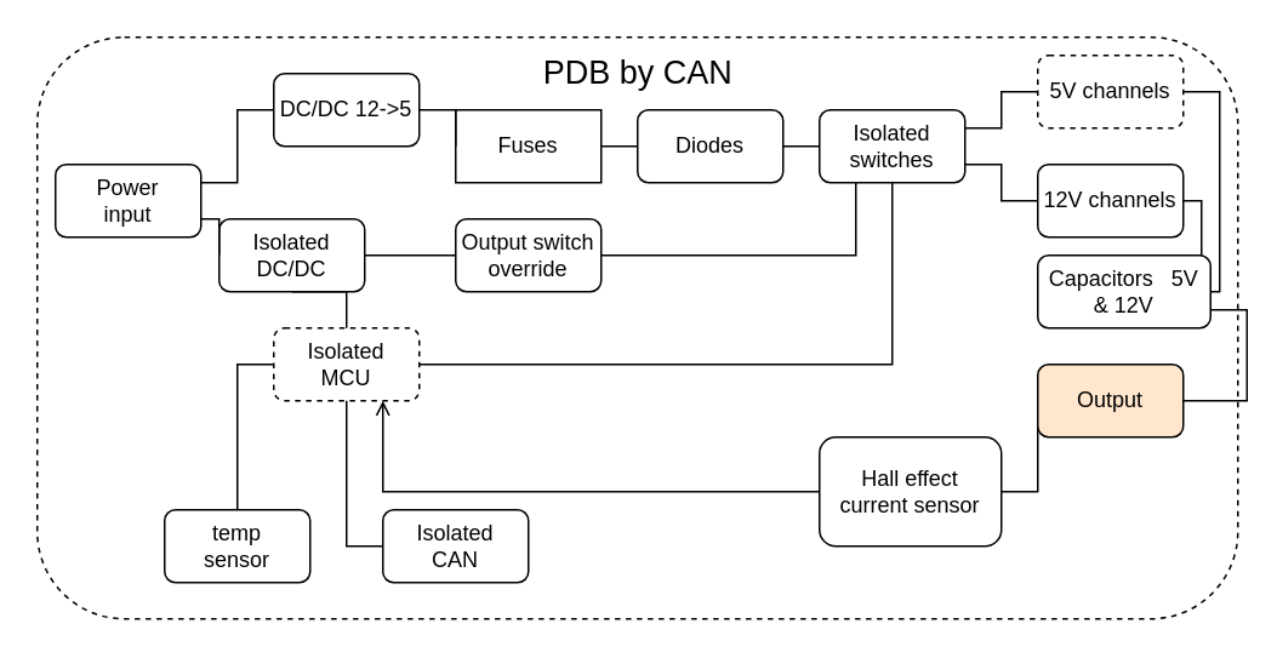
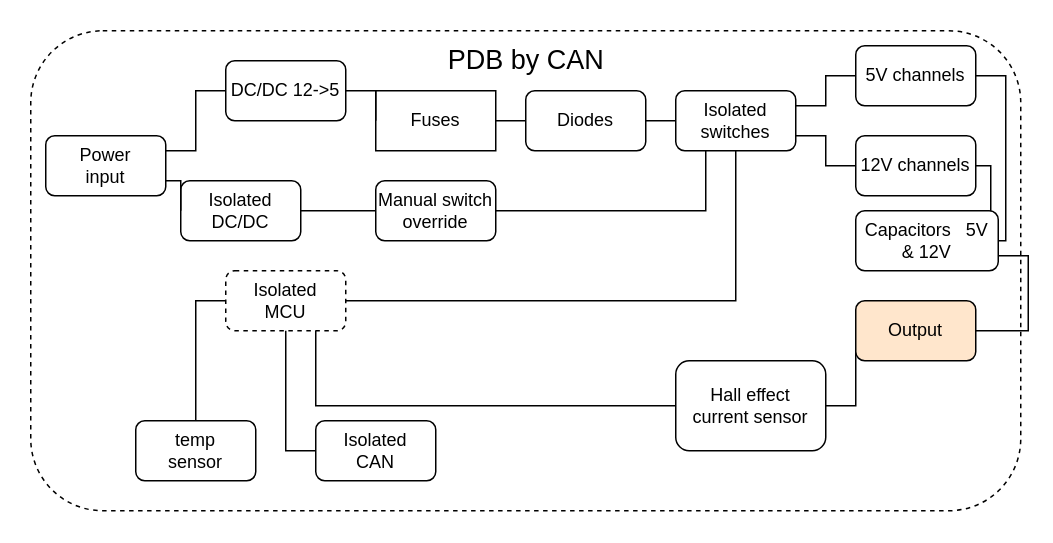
  <mxCell id="0" />
  <mxCell id="1" parent="0" />
  <mxCell id="2" value="" style="rounded=1;whiteSpace=wrap;html=1;dashed=1;fillColor=#FFFFFF;" vertex="1" parent="1"><mxGeometry x="20" y="20" width="660" height="320" as="geometry" /></mxCell>
  <mxCell id="3" style="edgeStyle=orthogonalEdgeStyle;rounded=0;orthogonalLoop=1;jettySize=auto;html=1;exitX=1;exitY=0.5;exitDx=0;exitDy=0;entryX=0.5;entryY=1;entryDx=0;entryDy=0;endArrow=none;endFill=0;" edge="1" parent="1" source="4" target="16"><mxGeometry relative="1" as="geometry" /></mxCell>
  <mxCell id="4" value="&lt;div&gt;Isolated&lt;/div&gt;&lt;div&gt;MCU&lt;/div&gt;" style="rounded=1;whiteSpace=wrap;html=1;dashed=1;" parent="1" vertex="1"><mxGeometry x="150" y="180" width="80" height="40" as="geometry" /></mxCell>
  <mxCell id="5" style="edgeStyle=orthogonalEdgeStyle;rounded=0;orthogonalLoop=1;jettySize=auto;html=1;exitX=1;exitY=0.5;exitDx=0;exitDy=0;entryX=0;entryY=0.5;entryDx=0;entryDy=0;endArrow=none;endFill=0;" edge="1" parent="1" source="6" target="13"><mxGeometry relative="1" as="geometry" /></mxCell>
  <mxCell id="6" value="Fuses" style="whiteSpace=wrap;html=1;rounded=0;" parent="1" vertex="1"><mxGeometry x="250" y="60" width="80" height="40" as="geometry" /></mxCell>
  <mxCell id="7" style="edgeStyle=orthogonalEdgeStyle;rounded=0;orthogonalLoop=1;jettySize=auto;html=1;exitX=1;exitY=0.5;exitDx=0;exitDy=0;entryX=0;entryY=0.5;entryDx=0;entryDy=0;endArrow=none;endFill=0;" edge="1" parent="1" source="9" target="31"><mxGeometry relative="1" as="geometry" /></mxCell>
- <mxCell id="8" style="edgeStyle=orthogonalEdgeStyle;rounded=0;orthogonalLoop=1;jettySize=auto;html=1;exitX=0;exitY=0.5;exitDx=0;exitDy=0;entryX=0.75;entryY=1;entryDx=0;entryDy=0;endArrow=open;endFill=0;" edge="1" parent="1" source="9" target="4"><mxGeometry relative="1" as="geometry" /></mxCell>
+ <mxCell id="8" style="edgeStyle=orthogonalEdgeStyle;rounded=0;orthogonalLoop=1;jettySize=auto;html=1;exitX=0;exitY=0.5;exitDx=0;exitDy=0;entryX=0.75;entryY=1;entryDx=0;entryDy=0;endArrow=none;endFill=0;" edge="1" parent="1" source="9" target="4"><mxGeometry relative="1" as="geometry" /></mxCell>
  <mxCell id="9" value="&lt;div&gt;Hall effect&lt;/div&gt;&lt;div&gt;current sensor&lt;/div&gt;" style="rounded=1;whiteSpace=wrap;html=1;" parent="1" vertex="1"><mxGeometry x="450" y="240" width="100" height="60" as="geometry" /></mxCell>
  <mxCell id="10" style="edgeStyle=orthogonalEdgeStyle;rounded=0;orthogonalLoop=1;jettySize=auto;html=1;exitX=1;exitY=0.5;exitDx=0;exitDy=0;entryX=0;entryY=0.5;entryDx=0;entryDy=0;endArrow=none;endFill=0;" edge="1" parent="1" source="11" target="6"><mxGeometry relative="1" as="geometry" /></mxCell>
  <mxCell id="11" value="DC/DC 12-&amp;gt;5" style="rounded=1;whiteSpace=wrap;html=1;" parent="1" vertex="1"><mxGeometry x="150" y="40" width="80" height="40" as="geometry" /></mxCell>
  <mxCell id="12" style="edgeStyle=orthogonalEdgeStyle;rounded=0;orthogonalLoop=1;jettySize=auto;html=1;exitX=1;exitY=0.5;exitDx=0;exitDy=0;entryX=0;entryY=0.5;entryDx=0;entryDy=0;endArrow=none;endFill=0;" edge="1" parent="1" source="13" target="16"><mxGeometry relative="1" as="geometry" /></mxCell>
  <mxCell id="13" value="Diodes" style="rounded=1;whiteSpace=wrap;html=1;" parent="1" vertex="1"><mxGeometry x="350" y="60" width="80" height="40" as="geometry" /></mxCell>
  <mxCell id="14" style="edgeStyle=orthogonalEdgeStyle;rounded=0;orthogonalLoop=1;jettySize=auto;html=1;exitX=1;exitY=0.25;exitDx=0;exitDy=0;entryX=0;entryY=0.5;entryDx=0;entryDy=0;endArrow=none;endFill=0;" edge="1" parent="1" source="16" target="28"><mxGeometry relative="1" as="geometry" /></mxCell>
  <mxCell id="15" style="edgeStyle=orthogonalEdgeStyle;rounded=0;orthogonalLoop=1;jettySize=auto;html=1;exitX=1;exitY=0.75;exitDx=0;exitDy=0;entryX=0;entryY=0.5;entryDx=0;entryDy=0;endArrow=none;endFill=0;" edge="1" parent="1" source="16" target="26"><mxGeometry relative="1" as="geometry" /></mxCell>
  <mxCell id="16" value="&lt;div&gt;Isolated&lt;/div&gt;&lt;div&gt;switches&lt;/div&gt;" style="rounded=1;whiteSpace=wrap;html=1;" parent="1" vertex="1"><mxGeometry x="450" y="60" width="80" height="40" as="geometry" /></mxCell>
  <mxCell id="17" style="edgeStyle=orthogonalEdgeStyle;rounded=0;orthogonalLoop=1;jettySize=auto;html=1;exitX=0.5;exitY=0;exitDx=0;exitDy=0;entryX=0;entryY=0.5;entryDx=0;entryDy=0;endArrow=none;endFill=0;" edge="1" parent="1" source="18" target="4"><mxGeometry relative="1" as="geometry" /></mxCell>
  <mxCell id="18" value="&lt;div&gt;temp&lt;/div&gt;&lt;div&gt;sensor&lt;br&gt;&lt;/div&gt;" style="rounded=1;whiteSpace=wrap;html=1;" parent="1" vertex="1"><mxGeometry x="90" y="280" width="80" height="40" as="geometry" /></mxCell>
- <mxCell id="19" style="edgeStyle=orthogonalEdgeStyle;rounded=0;orthogonalLoop=1;jettySize=auto;html=1;exitX=0.5;exitY=1;exitDx=0;exitDy=0;entryX=0.5;entryY=0;entryDx=0;entryDy=0;endArrow=none;endFill=0;" edge="1" parent="1" source="21" target="4"><mxGeometry relative="1" as="geometry" /></mxCell>
  <mxCell id="20" style="edgeStyle=orthogonalEdgeStyle;rounded=0;orthogonalLoop=1;jettySize=auto;html=1;exitX=1;exitY=0.5;exitDx=0;exitDy=0;entryX=0;entryY=0.5;entryDx=0;entryDy=0;endArrow=none;endFill=0;" edge="1" parent="1" source="21" target="30"><mxGeometry relative="1" as="geometry" /></mxCell>
  <mxCell id="21" value="&lt;div&gt;Isolated&lt;/div&gt;&lt;div&gt;DC/DC&lt;br&gt;&lt;/div&gt;" style="rounded=1;whiteSpace=wrap;html=1;" parent="1" vertex="1"><mxGeometry x="120" y="120" width="80" height="40" as="geometry" /></mxCell>
  <mxCell id="22" style="edgeStyle=orthogonalEdgeStyle;rounded=0;orthogonalLoop=1;jettySize=auto;html=1;entryX=0;entryY=0.5;entryDx=0;entryDy=0;endArrow=none;endFill=0;exitX=1;exitY=0.25;exitDx=0;exitDy=0;" edge="1" parent="1" source="24" target="11"><mxGeometry relative="1" as="geometry" /></mxCell>
  <mxCell id="23" style="edgeStyle=orthogonalEdgeStyle;rounded=0;orthogonalLoop=1;jettySize=auto;html=1;exitX=1;exitY=0.75;exitDx=0;exitDy=0;entryX=0;entryY=0.5;entryDx=0;entryDy=0;endArrow=none;endFill=0;" edge="1" parent="1" source="24" target="21"><mxGeometry relative="1" as="geometry" /></mxCell>
  <mxCell id="24" value="&lt;div&gt;Power&lt;/div&gt;&lt;div&gt;input&lt;br&gt;&lt;/div&gt;" style="rounded=1;whiteSpace=wrap;html=1;" parent="1" vertex="1"><mxGeometry x="30" y="90" width="80" height="40" as="geometry" /></mxCell>
  <mxCell id="25" style="edgeStyle=orthogonalEdgeStyle;rounded=0;orthogonalLoop=1;jettySize=auto;html=1;exitX=1;exitY=0.5;exitDx=0;exitDy=0;entryX=1;entryY=0.25;entryDx=0;entryDy=0;endArrow=none;endFill=0;" edge="1" parent="1" source="26" target="35"><mxGeometry relative="1" as="geometry"><Array as="points"><mxPoint x="660" y="110" /><mxPoint x="660" y="150" /></Array></mxGeometry></mxCell>
  <mxCell id="26" value="12V channels" style="rounded=1;whiteSpace=wrap;html=1;" parent="1" vertex="1"><mxGeometry x="570" y="90" width="80" height="40" as="geometry" /></mxCell>
  <mxCell id="27" style="edgeStyle=orthogonalEdgeStyle;rounded=0;orthogonalLoop=1;jettySize=auto;html=1;exitX=1;exitY=0.5;exitDx=0;exitDy=0;entryX=1;entryY=0.5;entryDx=0;entryDy=0;endArrow=none;endFill=0;" edge="1" parent="1" source="28" target="35"><mxGeometry relative="1" as="geometry"><Array as="points"><mxPoint x="670" y="50" /><mxPoint x="670" y="160" /></Array></mxGeometry></mxCell>
- <mxCell id="28" value="5V channels" style="rounded=1;whiteSpace=wrap;html=1;dashed=1;" parent="1" vertex="1"><mxGeometry x="570" y="30" width="80" height="40" as="geometry" /></mxCell>
+ <mxCell id="28" value="5V channels" style="rounded=1;whiteSpace=wrap;html=1;" parent="1" vertex="1"><mxGeometry x="570" y="30" width="80" height="40" as="geometry" /></mxCell>
  <mxCell id="29" style="edgeStyle=orthogonalEdgeStyle;rounded=0;orthogonalLoop=1;jettySize=auto;html=1;exitX=1;exitY=0.5;exitDx=0;exitDy=0;entryX=0.25;entryY=1;entryDx=0;entryDy=0;endArrow=none;endFill=0;" edge="1" parent="1" source="30" target="16"><mxGeometry relative="1" as="geometry" /></mxCell>
- <mxCell id="30" value="&lt;div&gt;Output switch override&lt;/div&gt;" style="rounded=1;whiteSpace=wrap;html=1;" vertex="1" parent="1"><mxGeometry x="250" y="120" width="80" height="40" as="geometry" /></mxCell>
+ <mxCell id="30" value="&lt;div&gt;Manual switch override&lt;/div&gt;" style="rounded=1;whiteSpace=wrap;html=1;" vertex="1" parent="1"><mxGeometry x="250" y="120" width="80" height="40" as="geometry" /></mxCell>
  <mxCell id="31" value="Output" style="rounded=1;whiteSpace=wrap;html=1;fillColor=#ffe6cc;" vertex="1" parent="1"><mxGeometry x="570" y="200" width="80" height="40" as="geometry" /></mxCell>
  <mxCell id="32" style="edgeStyle=orthogonalEdgeStyle;rounded=0;orthogonalLoop=1;jettySize=auto;html=1;exitX=0;exitY=0.5;exitDx=0;exitDy=0;entryX=0.5;entryY=1;entryDx=0;entryDy=0;endArrow=none;endFill=0;" edge="1" parent="1" source="33" target="4"><mxGeometry relative="1" as="geometry" /></mxCell>
  <mxCell id="33" value="&lt;div&gt;Isolated&lt;/div&gt;&lt;div&gt;CAN&lt;/div&gt;" style="rounded=1;whiteSpace=wrap;html=1;" vertex="1" parent="1"><mxGeometry x="210" y="280" width="80" height="40" as="geometry" /></mxCell>
  <mxCell id="34" style="edgeStyle=orthogonalEdgeStyle;rounded=0;orthogonalLoop=1;jettySize=auto;html=1;exitX=1;exitY=0.75;exitDx=0;exitDy=0;entryX=1;entryY=0.5;entryDx=0;entryDy=0;endArrow=none;endFill=0;" edge="1" parent="1" source="35" target="31"><mxGeometry relative="1" as="geometry" /></mxCell>
  <mxCell id="35" value="&lt;div&gt;Capacitors&amp;nbsp;&amp;nbsp; 5V &amp;amp; 12V&lt;br&gt;&lt;/div&gt;" style="rounded=1;whiteSpace=wrap;html=1;" vertex="1" parent="1"><mxGeometry x="570" y="140" width="95" height="40" as="geometry" /></mxCell>
  <mxCell id="36" value="&lt;font style=&quot;font-size: 18px&quot;&gt;PDB by CAN&lt;/font&gt;" style="text;html=1;align=center;verticalAlign=middle;resizable=0;points=[];autosize=1;" vertex="1" parent="1"><mxGeometry x="285" y="30" width="130" height="20" as="geometry" /></mxCell>
